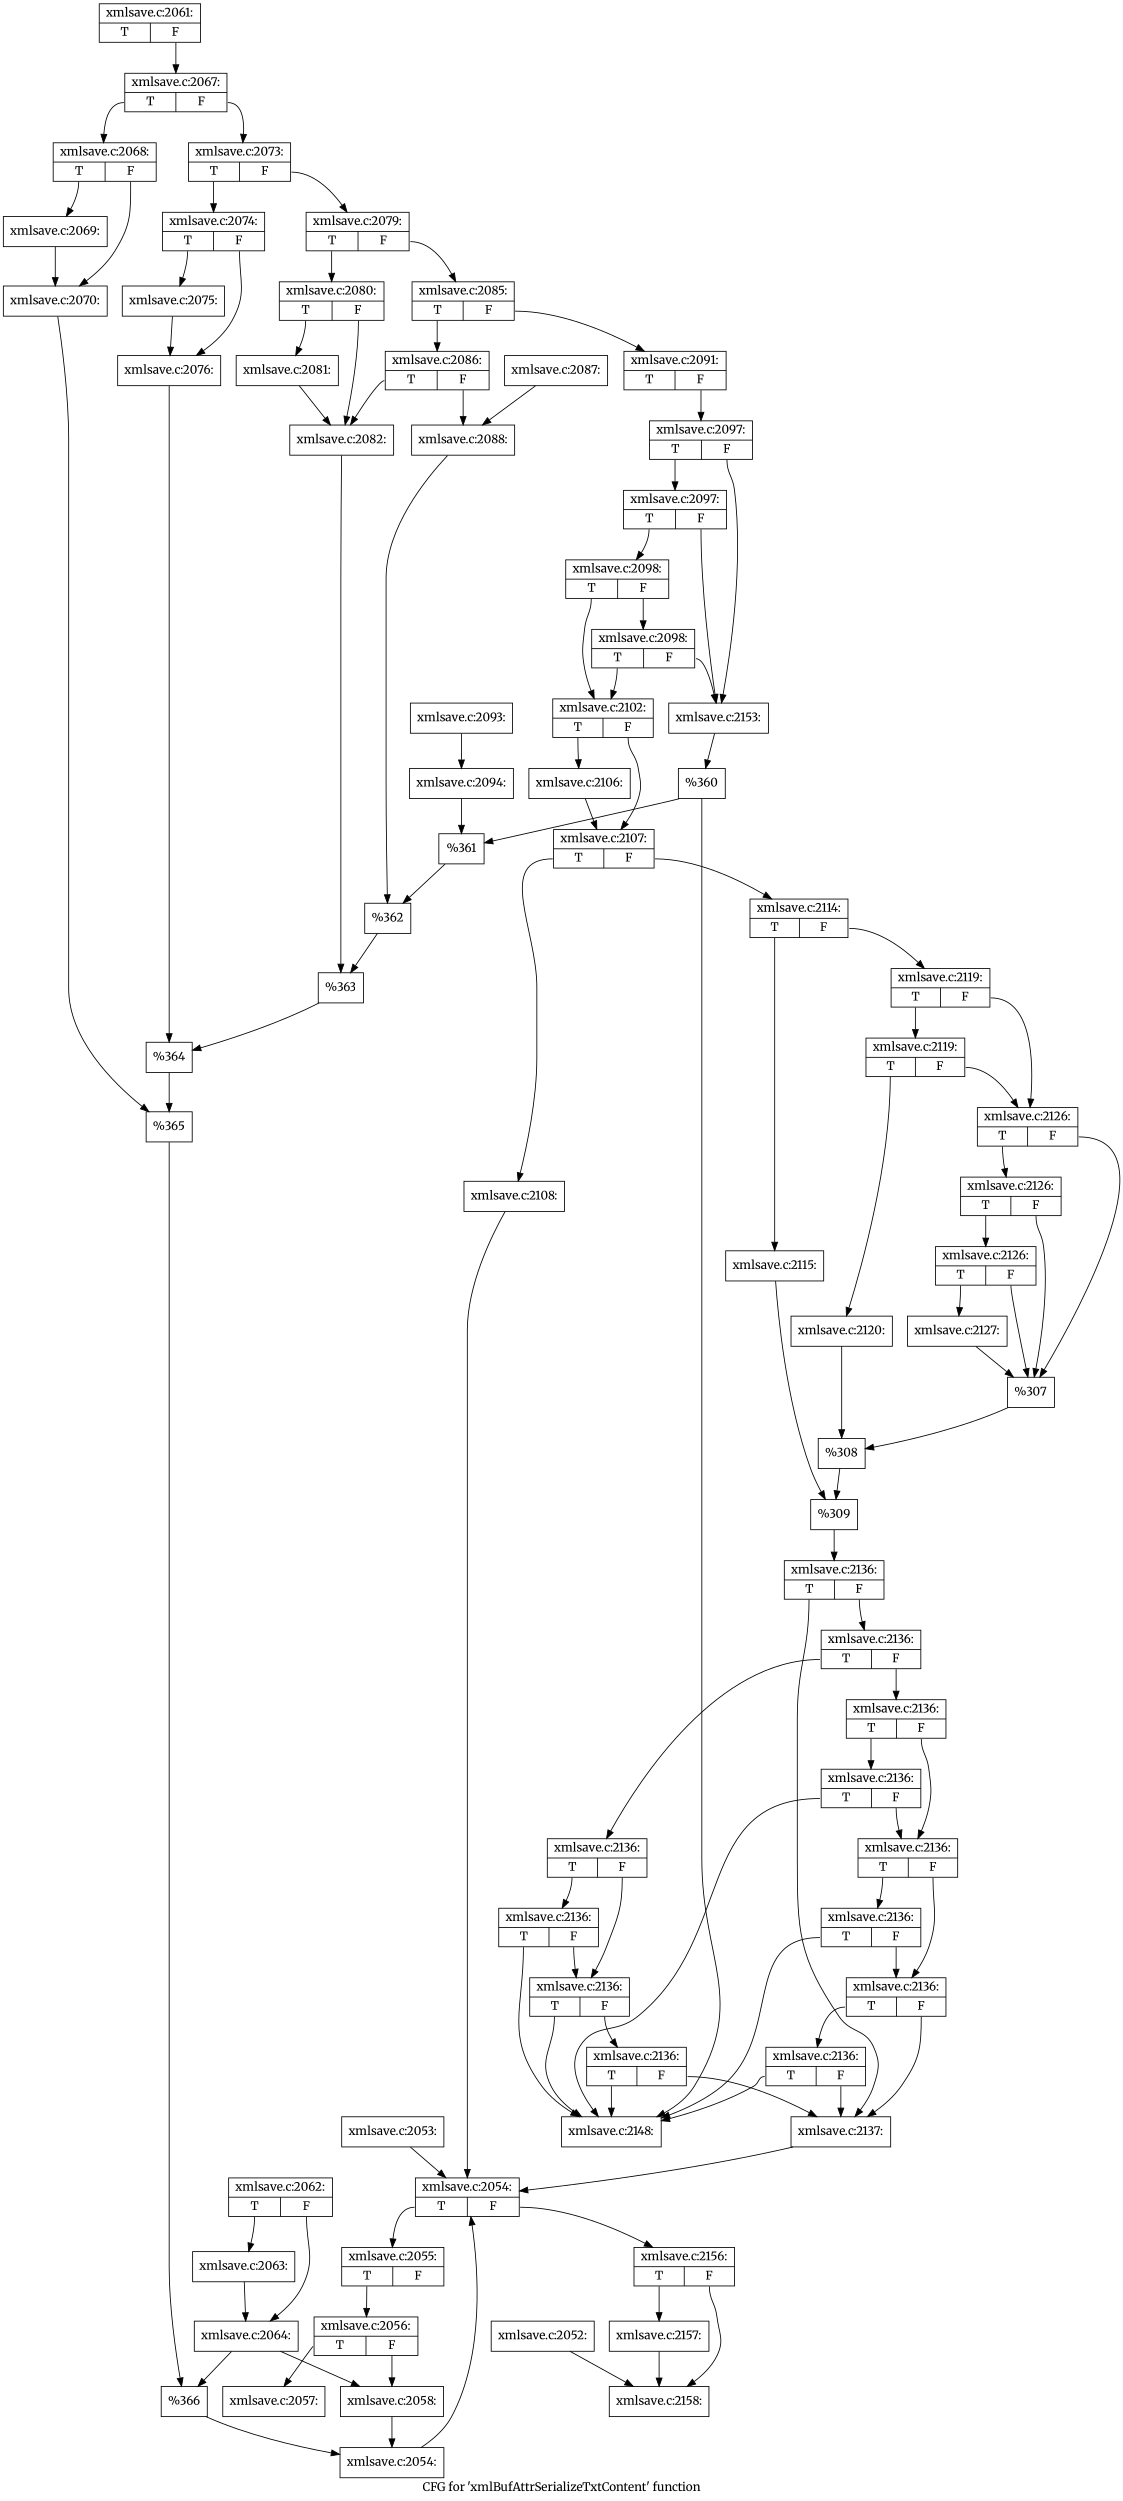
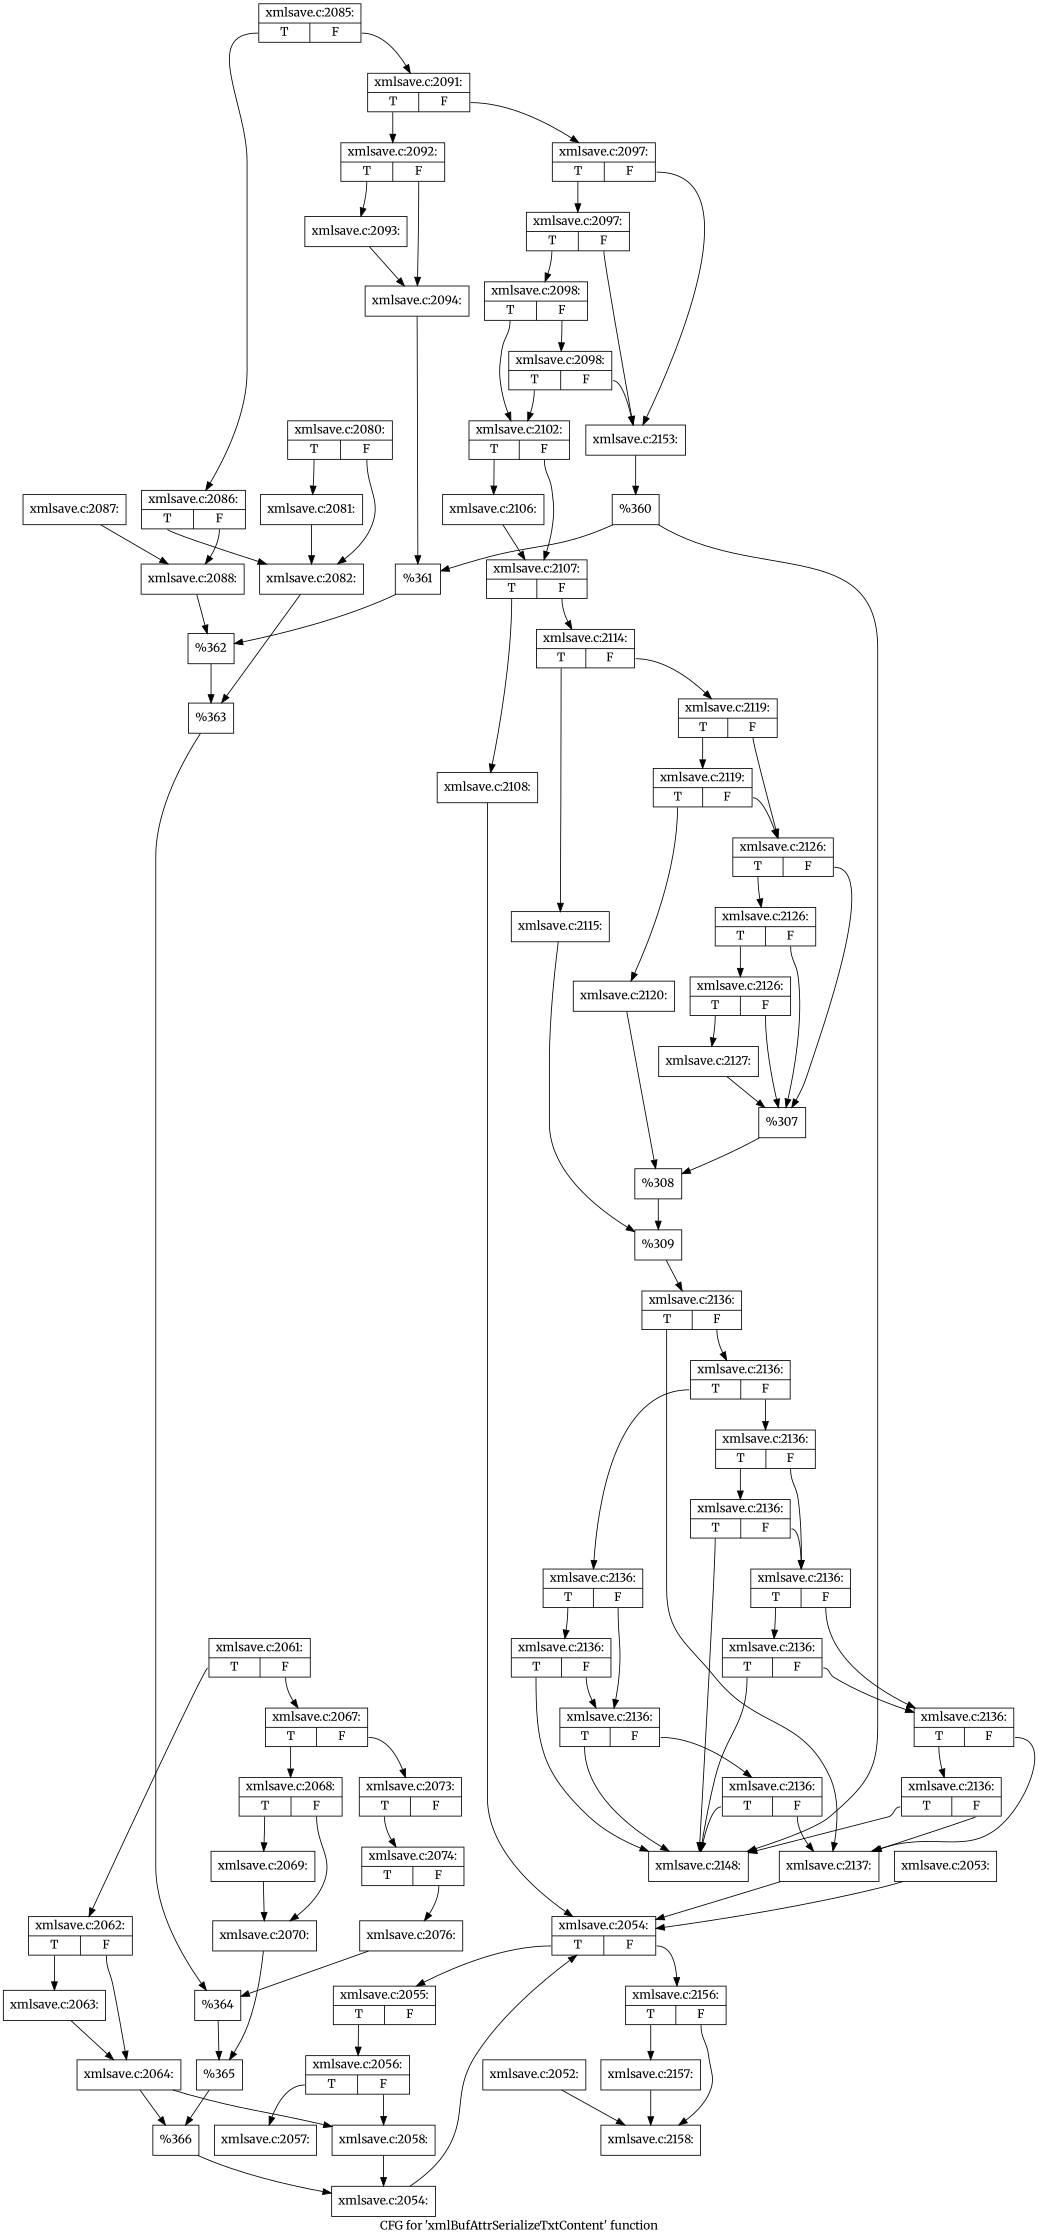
  digraph {
    fontname=Merriweather
    label="CFG for 'xmlBufAttrSerializeTxtContent' function"
    node [fontname=Merriweather shape=record]
    edge [fontname=Merriweather tailport=s0]
    n1 [label="{xmlsave.c:2052:}"]
    n2 [label="{xmlsave.c:2158:}"]
    n3 [label="{xmlsave.c:2053:}"]
    n4 [label="{xmlsave.c:2054:|{<s0>T|<s1>F}}"]
    n5 [label="{xmlsave.c:2055:|{<s0>T|<s1>F}}"]
    n6 [label="{xmlsave.c:2156:|{<s0>T|<s1>F}}"]
    n7 [label="{xmlsave.c:2056:|{<s0>T|<s1>F}}"]
    n8 [label="{xmlsave.c:2157:}"]
    n9 [label="{xmlsave.c:2057:}"]
    n10 [label="{xmlsave.c:2058:}"]
    n11 [label="{xmlsave.c:2061:|{<s0>T|<s1>F}}"]
    n12 [label="{xmlsave.c:2062:|{<s0>T|<s1>F}}"]
    n13 [label="{xmlsave.c:2067:|{<s0>T|<s1>F}}"]
    n14 [label="{xmlsave.c:2054:}"]
    n15 [label="{xmlsave.c:2063:}"]
    n16 [label="{xmlsave.c:2064:}"]
    n17 [label="{xmlsave.c:2068:|{<s0>T|<s1>F}}"]
    n18 [label="{xmlsave.c:2073:|{<s0>T|<s1>F}}"]
    n19 [label="{%366}"]
    n20 [label="{xmlsave.c:2069:}"]
    n21 [label="{xmlsave.c:2070:}"]
    n22 [label="{xmlsave.c:2074:|{<s0>T|<s1>F}}"]
-   n23 [label="{xmlsave.c:2079:|{<s0>T|<s1>F}}"]
    n24 [label="{%365}"]
-   n25 [label="{xmlsave.c:2075:}"]
    n26 [label="{xmlsave.c:2076:}"]
    n27 [label="{xmlsave.c:2080:|{<s0>T|<s1>F}}"]
    n28 [label="{xmlsave.c:2085:|{<s0>T|<s1>F}}"]
    n29 [label="{%364}"]
    n30 [label="{xmlsave.c:2081:}"]
    n31 [label="{xmlsave.c:2082:}"]
    n32 [label="{xmlsave.c:2086:|{<s0>T|<s1>F}}"]
    n33 [label="{xmlsave.c:2091:|{<s0>T|<s1>F}}"]
    n34 [label="{%363}"]
    n35 [label="{xmlsave.c:2088:}"]
+   n36 [label="{xmlsave.c:2092:|{<s0>T|<s1>F}}"]
    n37 [label="{xmlsave.c:2097:|{<s0>T|<s1>F}}"]
    n38 [label="{xmlsave.c:2087:}"]
    n39 [label="{%362}"]
    n40 [label="{xmlsave.c:2093:}"]
    n41 [label="{xmlsave.c:2094:}"]
    n42 [label="{xmlsave.c:2097:|{<s0>T|<s1>F}}"]
    n43 [label="{xmlsave.c:2153:}"]
    n44 [label="{%361}"]
    n45 [label="{xmlsave.c:2098:|{<s0>T|<s1>F}}"]
    n46 [label="{%360}"]
    n47 [label="{xmlsave.c:2102:|{<s0>T|<s1>F}}"]
    n48 [label="{xmlsave.c:2098:|{<s0>T|<s1>F}}"]
    n49 [label="{xmlsave.c:2148:}"]
    n50 [label="{xmlsave.c:2106:}"]
    n51 [label="{xmlsave.c:2107:|{<s0>T|<s1>F}}"]
    n52 [label="{xmlsave.c:2108:}"]
    n53 [label="{xmlsave.c:2114:|{<s0>T|<s1>F}}"]
    n54 [label="{xmlsave.c:2115:}"]
    n55 [label="{xmlsave.c:2119:|{<s0>T|<s1>F}}"]
    n56 [label="{%309}"]
    n57 [label="{xmlsave.c:2119:|{<s0>T|<s1>F}}"]
    n58 [label="{xmlsave.c:2126:|{<s0>T|<s1>F}}"]
    n59 [label="{xmlsave.c:2136:|{<s0>T|<s1>F}}"]
    n60 [label="{xmlsave.c:2120:}"]
    n61 [label="{xmlsave.c:2126:|{<s0>T|<s1>F}}"]
    n62 [label="{%307}"]
    n63 [label="{xmlsave.c:2137:}"]
    n64 [label="{xmlsave.c:2136:|{<s0>T|<s1>F}}"]
    n65 [label="{%308}"]
    n66 [label="{xmlsave.c:2126:|{<s0>T|<s1>F}}"]
    n67 [label="{xmlsave.c:2127:}"]
    n68 [label="{xmlsave.c:2136:|{<s0>T|<s1>F}}"]
    n69 [label="{xmlsave.c:2136:|{<s0>T|<s1>F}}"]
    n70 [label="{xmlsave.c:2136:|{<s0>T|<s1>F}}"]
    n71 [label="{xmlsave.c:2136:|{<s0>T|<s1>F}}"]
    n72 [label="{xmlsave.c:2136:|{<s0>T|<s1>F}}"]
    n73 [label="{xmlsave.c:2136:|{<s0>T|<s1>F}}"]
    n74 [label="{xmlsave.c:2136:|{<s0>T|<s1>F}}"]
    n75 [label="{xmlsave.c:2136:|{<s0>T|<s1>F}}"]
    n76 [label="{xmlsave.c:2136:|{<s0>T|<s1>F}}"]
    n77 [label="{xmlsave.c:2136:|{<s0>T|<s1>F}}"]
    n1 -> n2
    n3 -> n4
    n4 -> n5
    n4 -> n6 [tailport=s1]
    n5 -> n7
    n6 -> n2 [tailport=s1]
    n6 -> n8
    n7 -> n9
    n7 -> n10 [tailport=s1]
    n8 -> n2
    n10 -> n14
+   n11 -> n12
    n11 -> n13 [tailport=s1]
    n12 -> n15
    n12 -> n16 [tailport=s1]
    n13 -> n17
    n13 -> n18 [tailport=s1]
    n14 -> n4
    n15 -> n16
    n16 -> n10
    n16 -> n19
    n17 -> n20
    n17 -> n21 [tailport=s1]
    n18 -> n22
-   n18 -> n23 [tailport=s1]
    n19 -> n14
    n20 -> n21
    n21 -> n24
-   n22 -> n25
    n22 -> n26 [tailport=s1]
-   n23 -> n27
-   n23 -> n28 [tailport=s1]
    n24 -> n19
-   n25 -> n26
    n26 -> n29
    n27 -> n30
    n27 -> n31 [tailport=s1]
    n28 -> n32
    n28 -> n33 [tailport=s1]
    n29 -> n24
    n30 -> n31
    n31 -> n34
    n32 -> n31
    n32 -> n35 [tailport=s1]
+   n33 -> n36
    n33 -> n37 [tailport=s1]
    n34 -> n29
    n35 -> n39
+   n36 -> n40
+   n36 -> n41 [tailport=s1]
    n37 -> n42
    n37 -> n43 [tailport=s1]
    n38 -> n35
    n39 -> n34
    n40 -> n41
    n41 -> n44
    n42 -> n43 [tailport=s1]
    n42 -> n45
    n43 -> n46
    n44 -> n39
    n45 -> n47
    n45 -> n48 [tailport=s1]
    n46 -> n44
    n46 -> n49
    n47 -> n50
    n47 -> n51 [tailport=s1]
    n48 -> n43 [tailport=s1]
    n48 -> n47
    n50 -> n51
    n51 -> n52
    n51 -> n53 [tailport=s1]
    n52 -> n4
    n53 -> n54
    n53 -> n55 [tailport=s1]
    n54 -> n56
    n55 -> n57
    n55 -> n58 [tailport=s1]
    n56 -> n59
    n57 -> n58 [tailport=s1]
    n57 -> n60
    n58 -> n61
    n58 -> n62 [tailport=s1]
    n59 -> n63
    n59 -> n64 [tailport=s1]
    n60 -> n65
    n61 -> n62 [tailport=s1]
    n61 -> n66
    n62 -> n65
    n63 -> n4
    n64 -> n68
    n64 -> n69 [tailport=s1]
    n65 -> n56
    n66 -> n62 [tailport=s1]
    n66 -> n67
    n67 -> n62
    n68 -> n70
    n68 -> n71 [tailport=s1]
    n69 -> n72
    n69 -> n73 [tailport=s1]
    n70 -> n49
    n70 -> n71 [tailport=s1]
    n71 -> n49
    n71 -> n74 [tailport=s1]
    n72 -> n49
    n72 -> n73 [tailport=s1]
    n73 -> n75
    n73 -> n76 [tailport=s1]
    n74 -> n49
    n74 -> n63 [tailport=s1]
    n75 -> n49
    n75 -> n76 [tailport=s1]
    n76 -> n63 [tailport=s1]
    n76 -> n77
    n77 -> n49
    n77 -> n63 [tailport=s1]
  }
